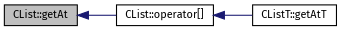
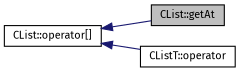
  digraph {
    fontname="Fira Sans"
    rankdir=LR
    node [color=black fillcolor=white fontname="Fira Sans" fontsize=10 shape=record style=filled]
    edge [color=midnightblue dir=back fontname="Fira Sans" fontsize=10 labelfontname=Helvetica labelfontsize=10 style=solid]
    n1 [fillcolor=grey75 fontcolor=black height=0.2 label="CList::getAt" width=0.4]
    n2 [height=0.2 label="CList::operator[]" width=0.4]
-   n3 [height=0.2 label="CListT::getAtT" width=0.4]
-   n1 -> n2
+   n3 [height=0.2 label="CListT::operator" width=0.4]
+   n2 -> n1
    n2 -> n3
  }
